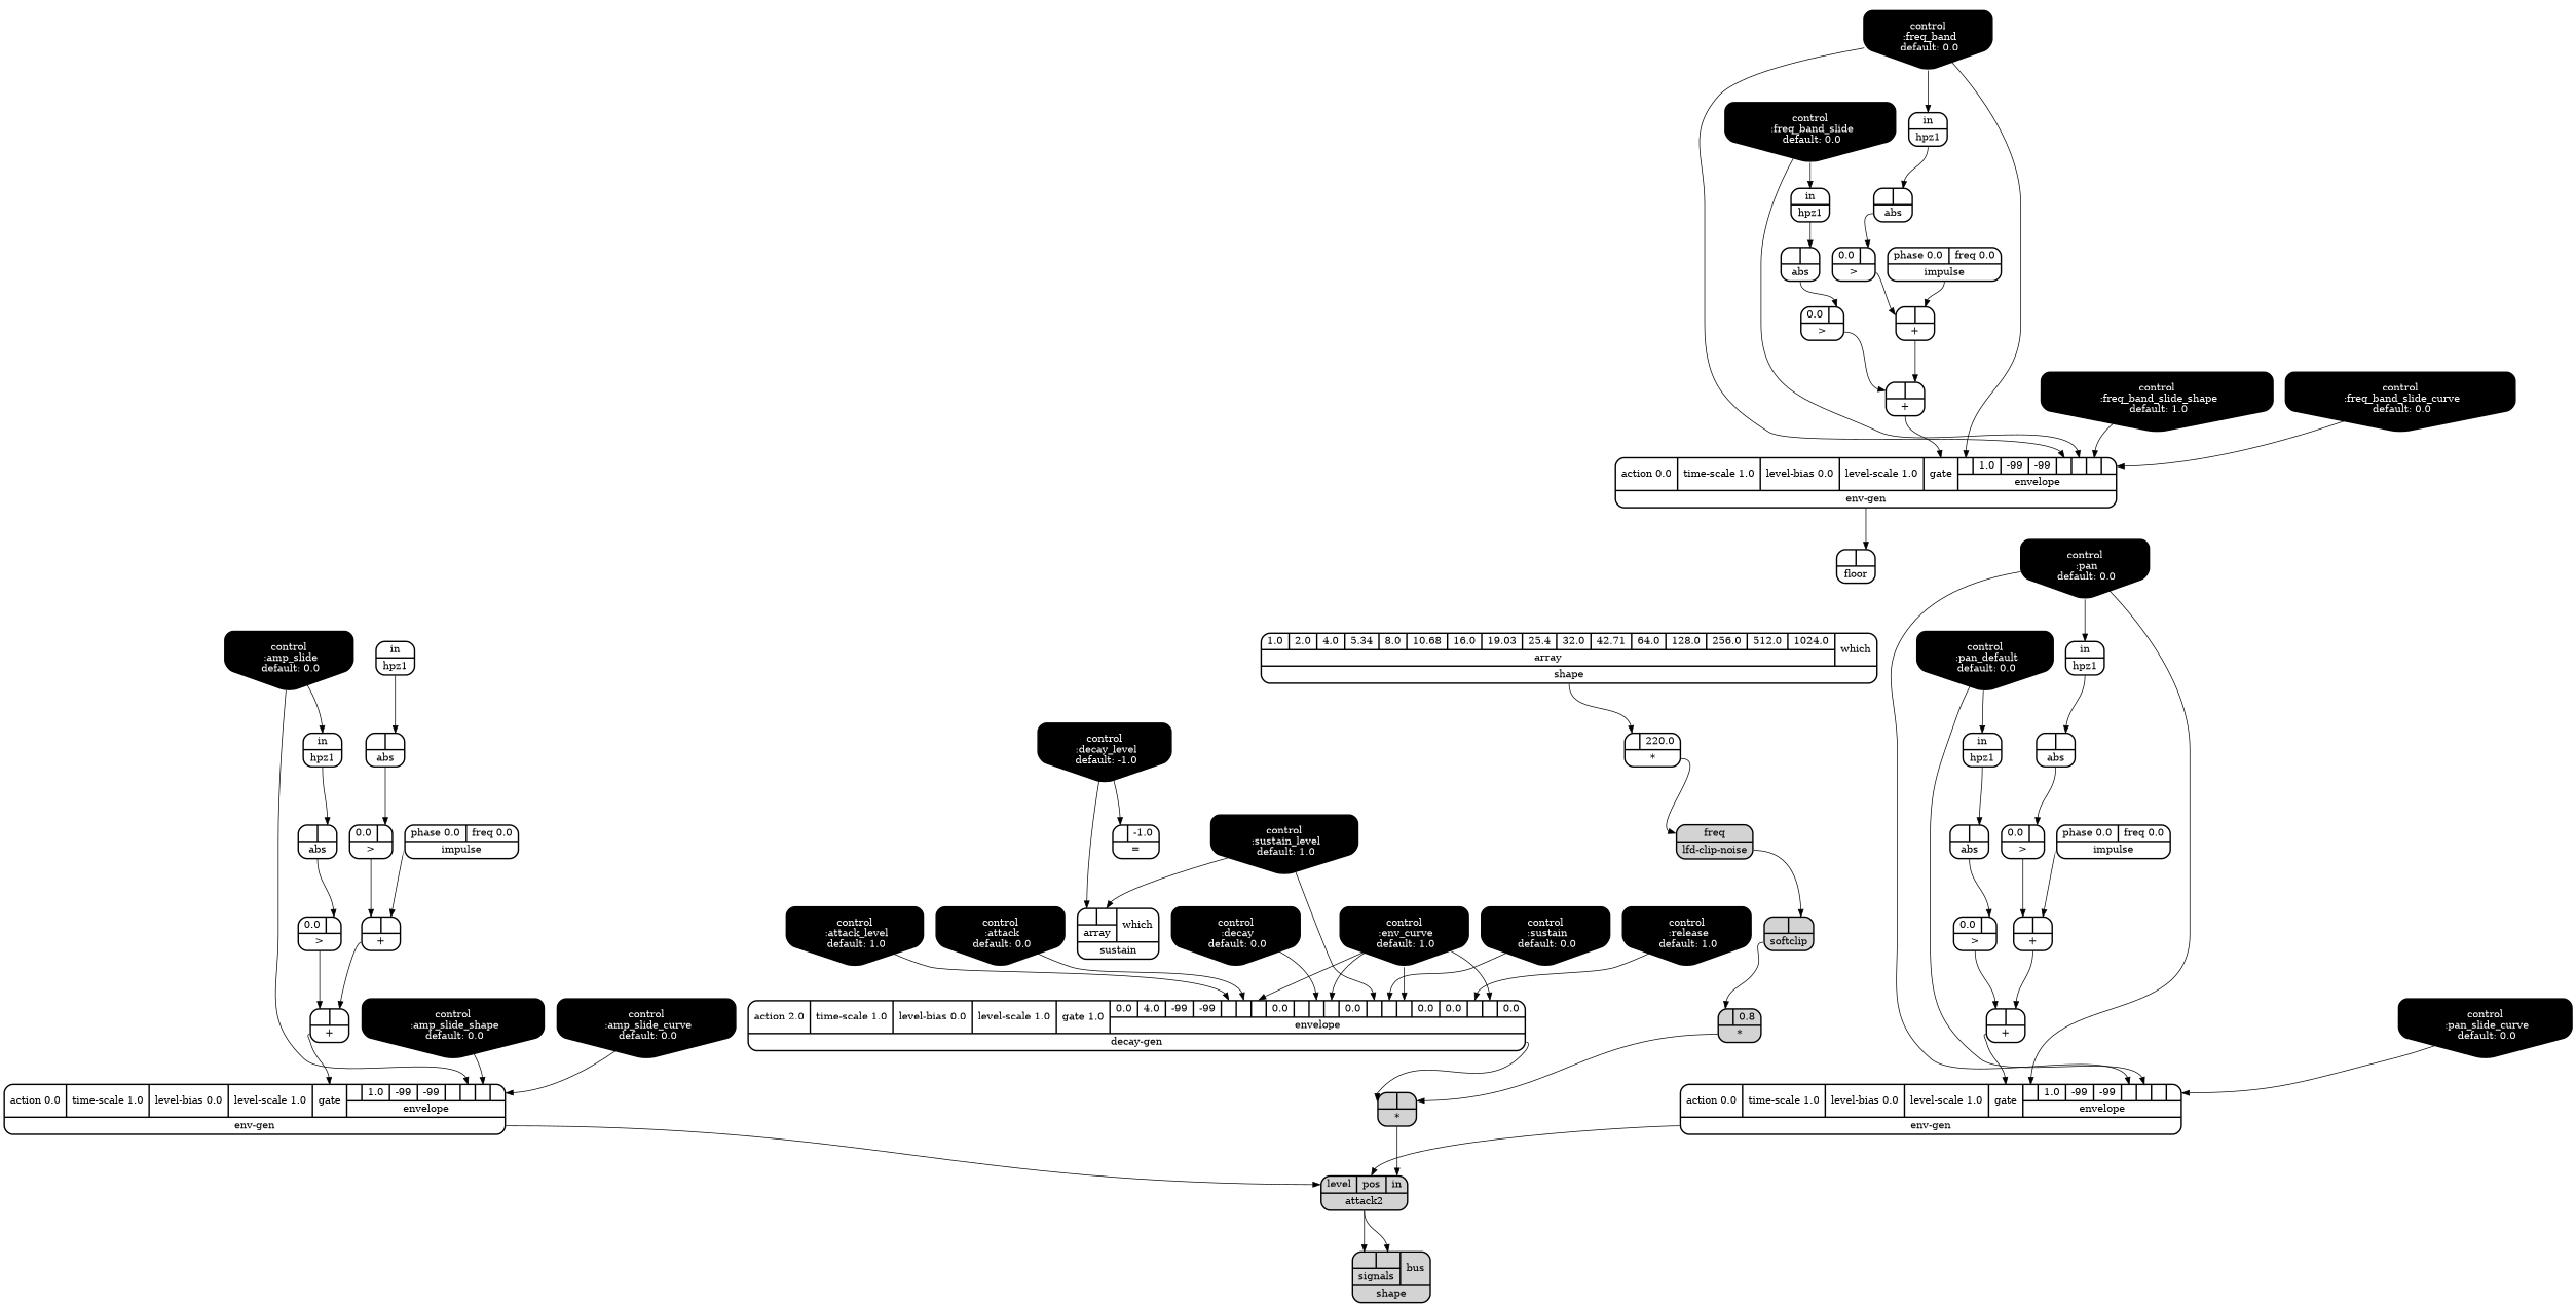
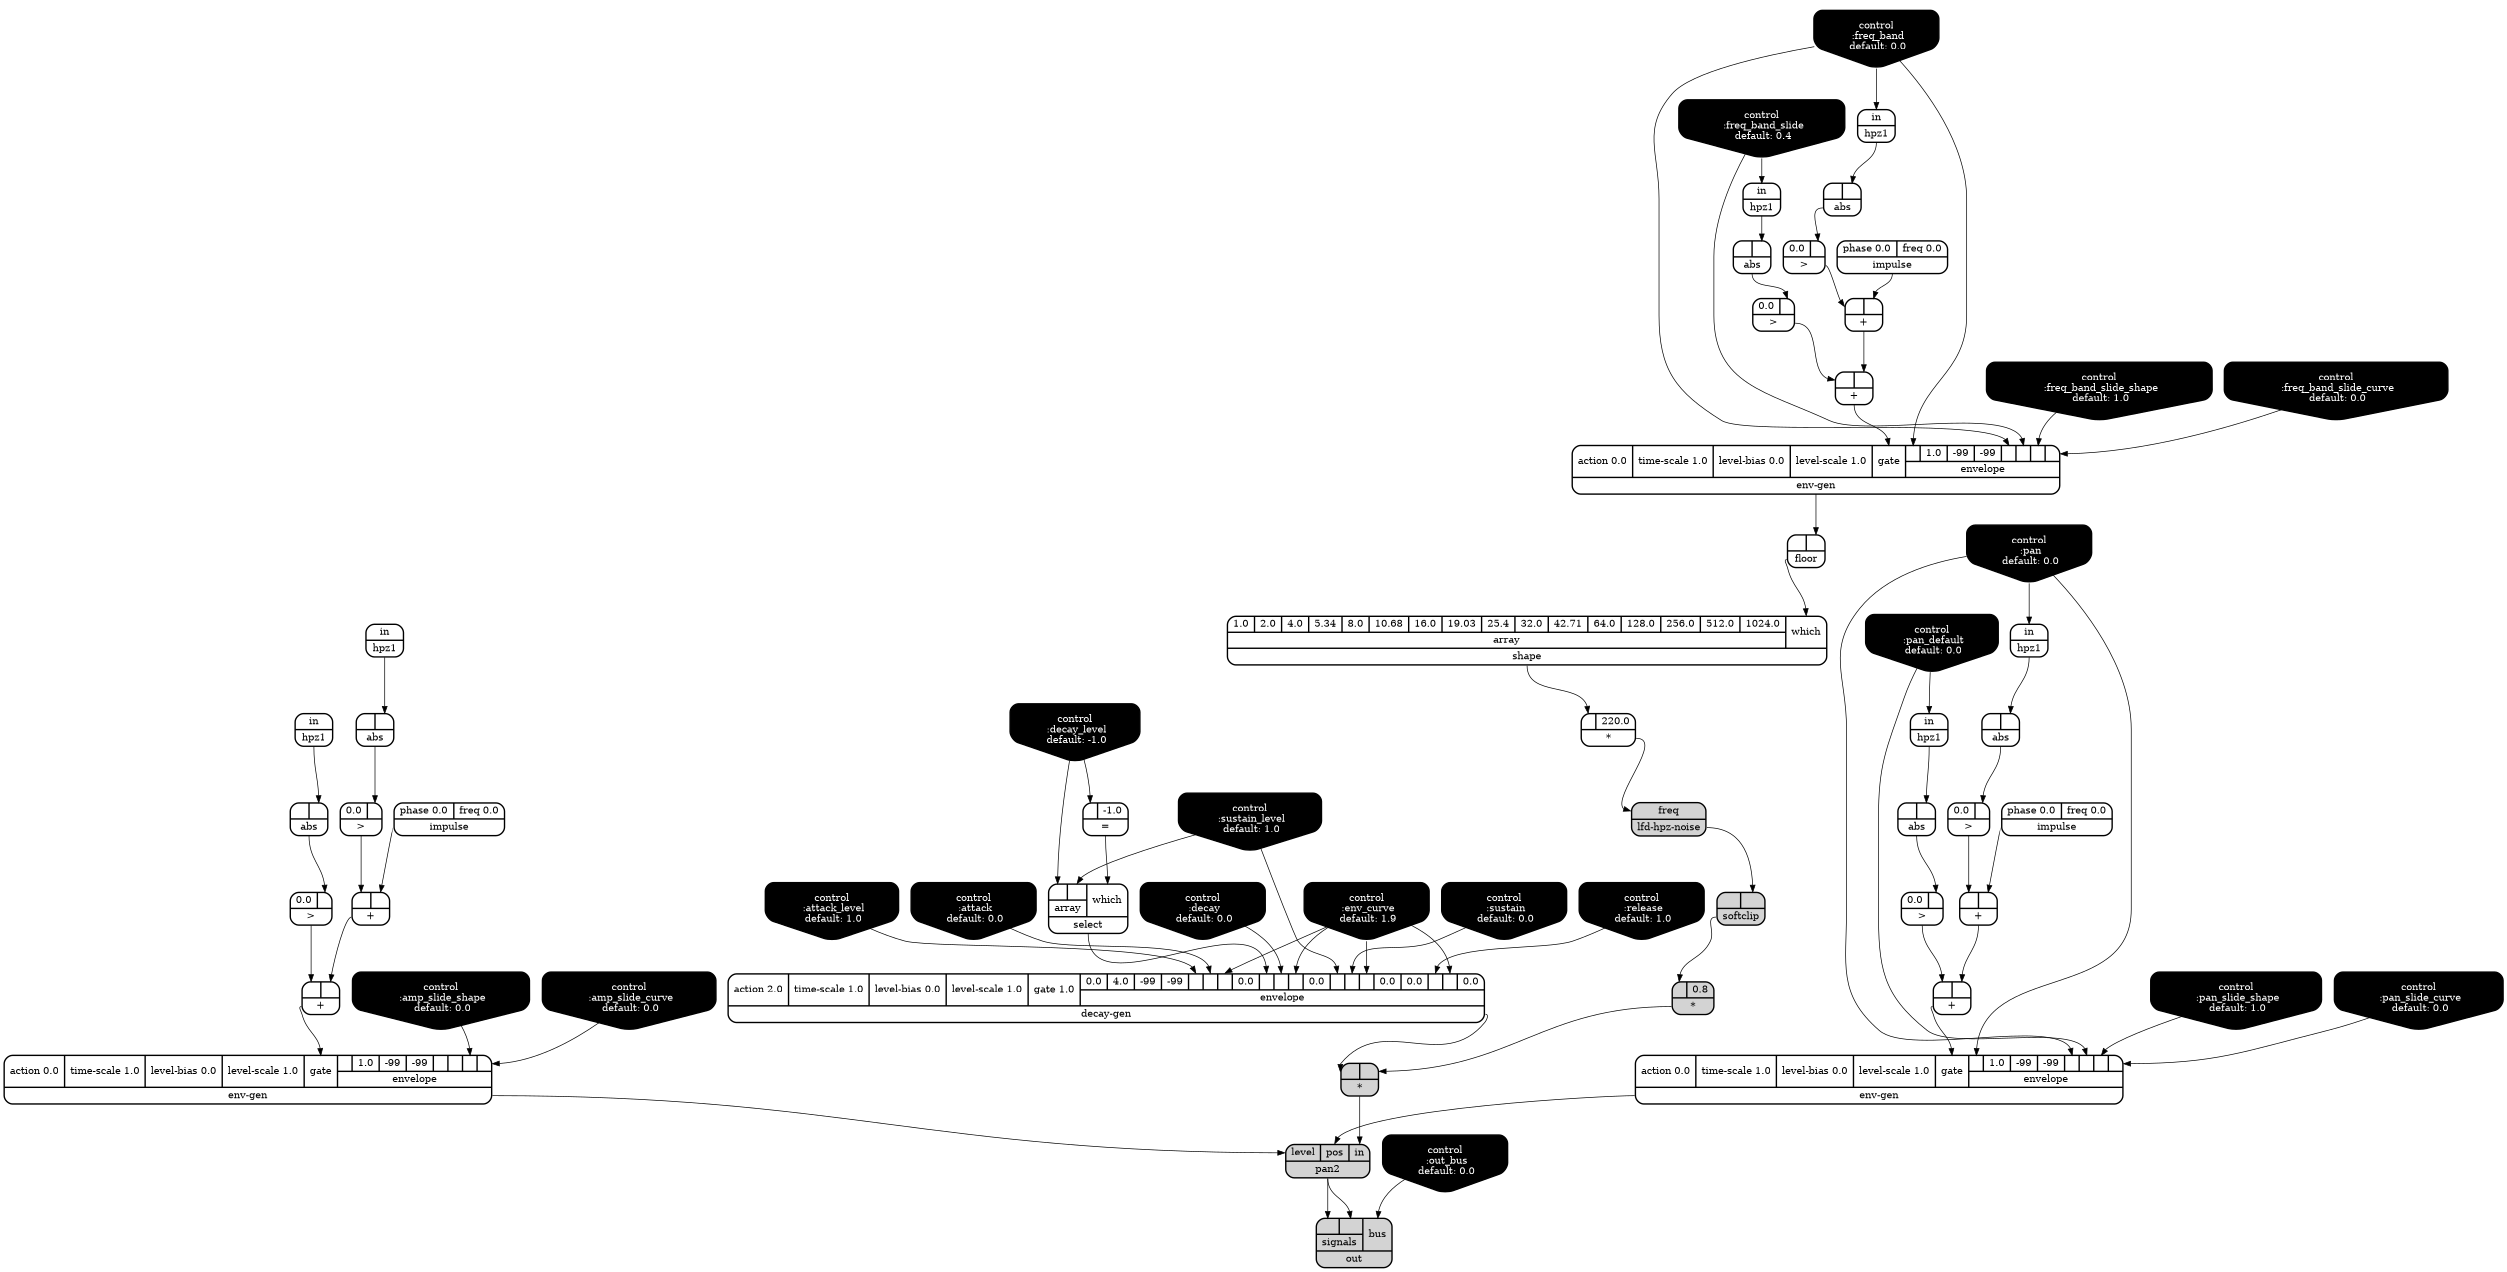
  digraph {
    node [rankdir=LR shape=record style="bold, rounded"]
    edge [headport=a tailport=__UG_NAME__]
    n1 [label="{{ <b> |<a> 220.0} |<__UG_NAME__>* }"]
-   n2 [label="{{ <freq> freq} |<__UG_NAME__>lfd-clip-noise }" style="filled, bold, rounded"]
+   n2 [label="{{ <freq> freq} |<__UG_NAME__>lfd-hpz-noise }" style="filled, bold, rounded"]
    n3 [label="{{ <b> |<a> } |<__UG_NAME__>softclip }" style="filled, bold, rounded"]
    n4 [label="{{ <b> |<a> 0.8} |<__UG_NAME__>* }" style="filled, bold, rounded"]
    n5 [label="{{ <b> |<a> } |<__UG_NAME__>* }" style="filled, bold, rounded"]
-   n6 [label="{{ <level> level|<pos> pos|<in> in} |<__UG_NAME__>attack2 }" style="filled, bold, rounded"]
-   n7 [label="{{ {{<signals___pan2___0>|<signals___pan2___1>}|signals}|<bus> bus} |<__UG_NAME__>shape }" style="filled, bold, rounded"]
+   n6 [label="{{ <level> level|<pos> pos|<in> in} |<__UG_NAME__>pan2 }" style="filled, bold, rounded"]
+   n7 [label="{{ {{<signals___pan2___0>|<signals___pan2___1>}|signals}|<bus> bus} |<__UG_NAME__>out }" style="filled, bold, rounded"]
    n8 [label="{{ <b> |<a> } |<__UG_NAME__>+ }"]
    n9 [label="{{ <b> |<a> } |<__UG_NAME__>+ }"]
    n10 [label="{{ <action> action 0.0|<time____scale> time-scale 1.0|<level____bias> level-bias 0.0|<level____scale> level-scale 1.0|<gate> gate|{{<envelope___control___0>|1.0|-99|-99|<envelope___control___4>|<envelope___control___5>|<envelope___control___6>|<envelope___control___7>}|envelope}} |<__UG_NAME__>env-gen }"]
    n11 [label="{{ <b> |<a> } |<__UG_NAME__>+ }"]
    n12 [label="{{ <b> |<a> } |<__UG_NAME__>+ }"]
    n13 [label="{{ <action> action 0.0|<time____scale> time-scale 1.0|<level____bias> level-bias 0.0|<level____scale> level-scale 1.0|<gate> gate|{{<envelope___control___0>|1.0|-99|-99|<envelope___control___4>|<envelope___control___5>|<envelope___control___6>|<envelope___control___7>}|envelope}} |<__UG_NAME__>env-gen }"]
    n14 [label="{{ <b> |<a> } |<__UG_NAME__>floor }"]
    n15 [label="{{ <b> |<a> } |<__UG_NAME__>+ }"]
    n16 [label="{{ <b> |<a> } |<__UG_NAME__>+ }"]
    n17 [label="{{ <action> action 0.0|<time____scale> time-scale 1.0|<level____bias> level-bias 0.0|<level____scale> level-scale 1.0|<gate> gate|{{<envelope___control___0>|1.0|-99|-99|<envelope___control___4>|<envelope___control___5>|<envelope___control___6>|<envelope___control___7>}|envelope}} |<__UG_NAME__>env-gen }"]
    n18 [label="{{ <b> |<a> -1.0} |<__UG_NAME__>= }"]
-   n19 [label="{{ {{<array___control___0>|<array___control___1>}|array}|<which> which} |<__UG_NAME__>sustain }"]
+   n19 [label="{{ {{<array___control___0>|<array___control___1>}|array}|<which> which} |<__UG_NAME__>select }"]
    n20 [label="{{ <action> action 2.0|<time____scale> time-scale 1.0|<level____bias> level-bias 0.0|<level____scale> level-scale 1.0|<gate> gate 1.0|{{0.0|4.0|-99|-99|<envelope___control___4>|<envelope___control___5>|<envelope___control___6>|0.0|<envelope___select___8>|<envelope___control___9>|<envelope___control___10>|0.0|<envelope___control___12>|<envelope___control___13>|<envelope___control___14>|0.0|0.0|<envelope___control___17>|<envelope___control___18>|0.0}|envelope}} |<__UG_NAME__>decay-gen }"]
    n21 [label="{{ <b> 0.0|<a> } |<__UG_NAME__>\> }"]
    n22 [label="{{ <b> 0.0|<a> } |<__UG_NAME__>\> }"]
    n23 [label="{{ <b> 0.0|<a> } |<__UG_NAME__>\> }"]
    n24 [label="{{ <b> 0.0|<a> } |<__UG_NAME__>\> }"]
    n25 [label="{{ <b> 0.0|<a> } |<__UG_NAME__>\> }"]
    n26 [label="{{ <b> 0.0|<a> } |<__UG_NAME__>\> }"]
    n27 [label="{{ <b> |<a> } |<__UG_NAME__>abs }"]
    n28 [label="{{ <b> |<a> } |<__UG_NAME__>abs }"]
    n29 [label="{{ <b> |<a> } |<__UG_NAME__>abs }"]
    n30 [label="{{ <b> |<a> } |<__UG_NAME__>abs }"]
    n31 [label="{{ <b> |<a> } |<__UG_NAME__>abs }"]
    n32 [label="{{ <b> |<a> } |<__UG_NAME__>abs }"]
    n33 [label="{{ <in> in} |<__UG_NAME__>hpz1 }"]
-   n34 [fillcolor=black fontcolor=white label="control\n :amp_slide\n default: 0.0" shape=invhouse style="rounded, filled, bold" rankdir=""]
    n35 [label="{{ <in> in} |<__UG_NAME__>hpz1 }"]
    n36 [fillcolor=black fontcolor=white label="control\n :amp_slide_shape\n default: 0.0" shape=invhouse style="rounded, filled, bold" rankdir=""]
    n37 [fillcolor=black fontcolor=white label="control\n :amp_slide_curve\n default: 0.0" shape=invhouse style="rounded, filled, bold" rankdir=""]
    n38 [fillcolor=black fontcolor=white label="control\n :pan\n default: 0.0" shape=invhouse style="rounded, filled, bold" rankdir=""]
    n39 [label="{{ <in> in} |<__UG_NAME__>hpz1 }"]
    n40 [fillcolor=black fontcolor=white label="control\n :pan_default\n default: 0.0" shape=invhouse style="rounded, filled, bold" rankdir=""]
    n41 [label="{{ <in> in} |<__UG_NAME__>hpz1 }"]
+   n42 [fillcolor=black fontcolor=white label="control\n :pan_slide_shape\n default: 1.0" shape=invhouse style="rounded, filled, bold" rankdir=""]
    n43 [fillcolor=black fontcolor=white label="control\n :pan_slide_curve\n default: 0.0" shape=invhouse style="rounded, filled, bold" rankdir=""]
    n44 [fillcolor=black fontcolor=white label="control\n :attack\n default: 0.0" shape=invhouse style="rounded, filled, bold" rankdir=""]
    n45 [fillcolor=black fontcolor=white label="control\n :sustain\n default: 0.0" shape=invhouse style="rounded, filled, bold" rankdir=""]
    n46 [fillcolor=black fontcolor=white label="control\n :decay\n default: 0.0" shape=invhouse style="rounded, filled, bold" rankdir=""]
    n47 [fillcolor=black fontcolor=white label="control\n :release\n default: 1.0" shape=invhouse style="rounded, filled, bold" rankdir=""]
    n48 [fillcolor=black fontcolor=white label="control\n :attack_level\n default: 1.0" shape=invhouse style="rounded, filled, bold" rankdir=""]
    n49 [fillcolor=black fontcolor=white label="control\n :decay_level\n default: -1.0" shape=invhouse style="rounded, filled, bold" rankdir=""]
    n50 [fillcolor=black fontcolor=white label="control\n :sustain_level\n default: 1.0" shape=invhouse style="rounded, filled, bold" rankdir=""]
-   n51 [fillcolor=black fontcolor=white label="control\n :env_curve\n default: 1.0" shape=invhouse style="rounded, filled, bold" rankdir=""]
+   n51 [fillcolor=black fontcolor=white label="control\n :env_curve\n default: 1.9" shape=invhouse style="rounded, filled, bold" rankdir=""]
    n52 [fillcolor=black fontcolor=white label="control\n :freq_band\n default: 0.0" shape=invhouse style="rounded, filled, bold" rankdir=""]
    n53 [label="{{ <in> in} |<__UG_NAME__>hpz1 }"]
-   n54 [fillcolor=black fontcolor=white label="control\n :freq_band_slide\n default: 0.0" shape=invhouse style="rounded, filled, bold" rankdir=""]
+   n54 [fillcolor=black fontcolor=white label="control\n :freq_band_slide\n default: 0.4" shape=invhouse style="rounded, filled, bold" rankdir=""]
    n55 [label="{{ <in> in} |<__UG_NAME__>hpz1 }"]
    n56 [fillcolor=black fontcolor=white label="control\n :freq_band_slide_shape\n default: 1.0" shape=invhouse style="rounded, filled, bold" rankdir=""]
    n57 [fillcolor=black fontcolor=white label="control\n :freq_band_slide_curve\n default: 0.0" shape=invhouse style="rounded, filled, bold" rankdir=""]
+   n58 [fillcolor=black fontcolor=white label="control\n :out_bus\n default: 0.0" shape=invhouse style="rounded, filled, bold" rankdir=""]
    n59 [label="{{ {{1.0|2.0|4.0|5.34|8.0|10.68|16.0|19.03|25.4|32.0|42.71|64.0|128.0|256.0|512.0|1024.0}|array}|<which> which} |<__UG_NAME__>shape }"]
    n60 [label="{{ <phase> phase 0.0|<freq> freq 0.0} |<__UG_NAME__>impulse }"]
    n61 [label="{{ <phase> phase 0.0|<freq> freq 0.0} |<__UG_NAME__>impulse }"]
    n62 [label="{{ <phase> phase 0.0|<freq> freq 0.0} |<__UG_NAME__>impulse }"]
    n1 -> n2 [headport=freq]
    n2 -> n3
    n3 -> n4 [headport=b]
    n4 -> n5
    n5 -> n6 [headport=in]
    n6 -> n7 [headport=signals___pan2___0]
    n6 -> n7 [headport=signals___pan2___1]
    n8 -> n9
    n9 -> n10 [headport=gate]
    n10 -> n6 [headport=level]
    n11 -> n12
    n12 -> n13 [headport=gate]
    n13 -> n14
+   n14 -> n59 [headport=which]
    n15 -> n16
    n16 -> n17 [headport=gate]
    n17 -> n6 [headport=pos]
+   n18 -> n19 [headport=which]
+   n19 -> n20 [headport=envelope___select___8]
    n20 -> n5 [headport=b]
    n21 -> n8 [headport=b]
    n22 -> n9 [headport=b]
    n23 -> n11 [headport=b]
    n24 -> n12 [headport=b]
    n25 -> n15 [headport=b]
    n26 -> n16 [headport=b]
    n27 -> n21
    n28 -> n22
    n29 -> n23
    n30 -> n24
    n31 -> n25
    n32 -> n26
    n33 -> n27
-   n34 -> n10 [headport=envelope___control___5]
-   n34 -> n35 [headport=in]
    n35 -> n28
    n36 -> n10 [headport=envelope___control___6]
    n37 -> n10 [headport=envelope___control___7]
    n38 -> n17 [headport=envelope___control___0]
    n38 -> n17 [headport=envelope___control___4]
    n38 -> n39 [headport=in]
    n39 -> n31
    n40 -> n17 [headport=envelope___control___5]
    n40 -> n41 [headport=in]
    n41 -> n32
+   n42 -> n17 [headport=envelope___control___6]
    n43 -> n17 [headport=envelope___control___7]
    n44 -> n20 [headport=envelope___control___5]
    n45 -> n20 [headport=envelope___control___13]
    n46 -> n20 [headport=envelope___control___9]
    n47 -> n20 [headport=envelope___control___17]
    n48 -> n20 [headport=envelope___control___4]
    n49 -> n18 [headport=b]
    n49 -> n19 [headport=array___control___0]
    n50 -> n19 [headport=array___control___1]
    n50 -> n20 [headport=envelope___control___12]
    n51 -> n20 [headport=envelope___control___6]
    n51 -> n20 [headport=envelope___control___10]
    n51 -> n20 [headport=envelope___control___14]
    n51 -> n20 [headport=envelope___control___18]
    n52 -> n13 [headport=envelope___control___0]
    n52 -> n13 [headport=envelope___control___4]
    n52 -> n53 [headport=in]
    n53 -> n29
    n54 -> n13 [headport=envelope___control___5]
    n54 -> n55 [headport=in]
    n55 -> n30
    n56 -> n13 [headport=envelope___control___6]
    n57 -> n13 [headport=envelope___control___7]
+   n58 -> n7 [headport=bus]
    n59 -> n1 [headport=b]
    n60 -> n8
    n61 -> n11
    n62 -> n15
  }
